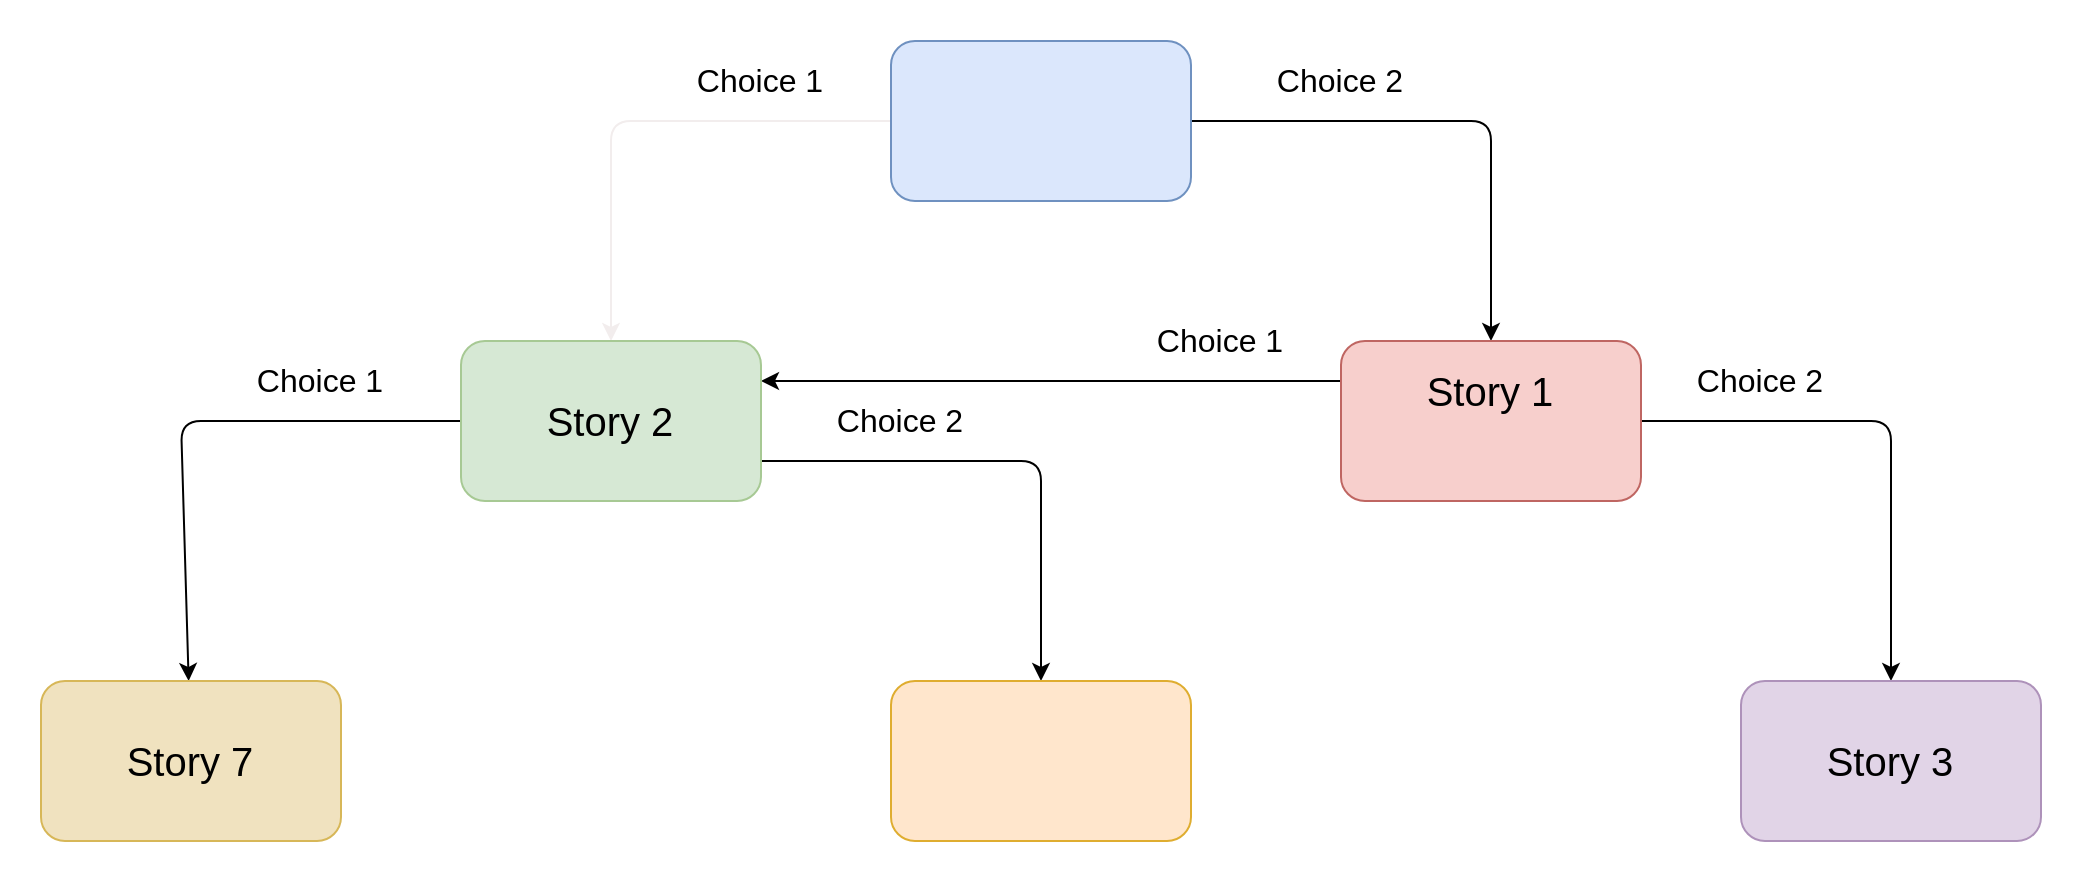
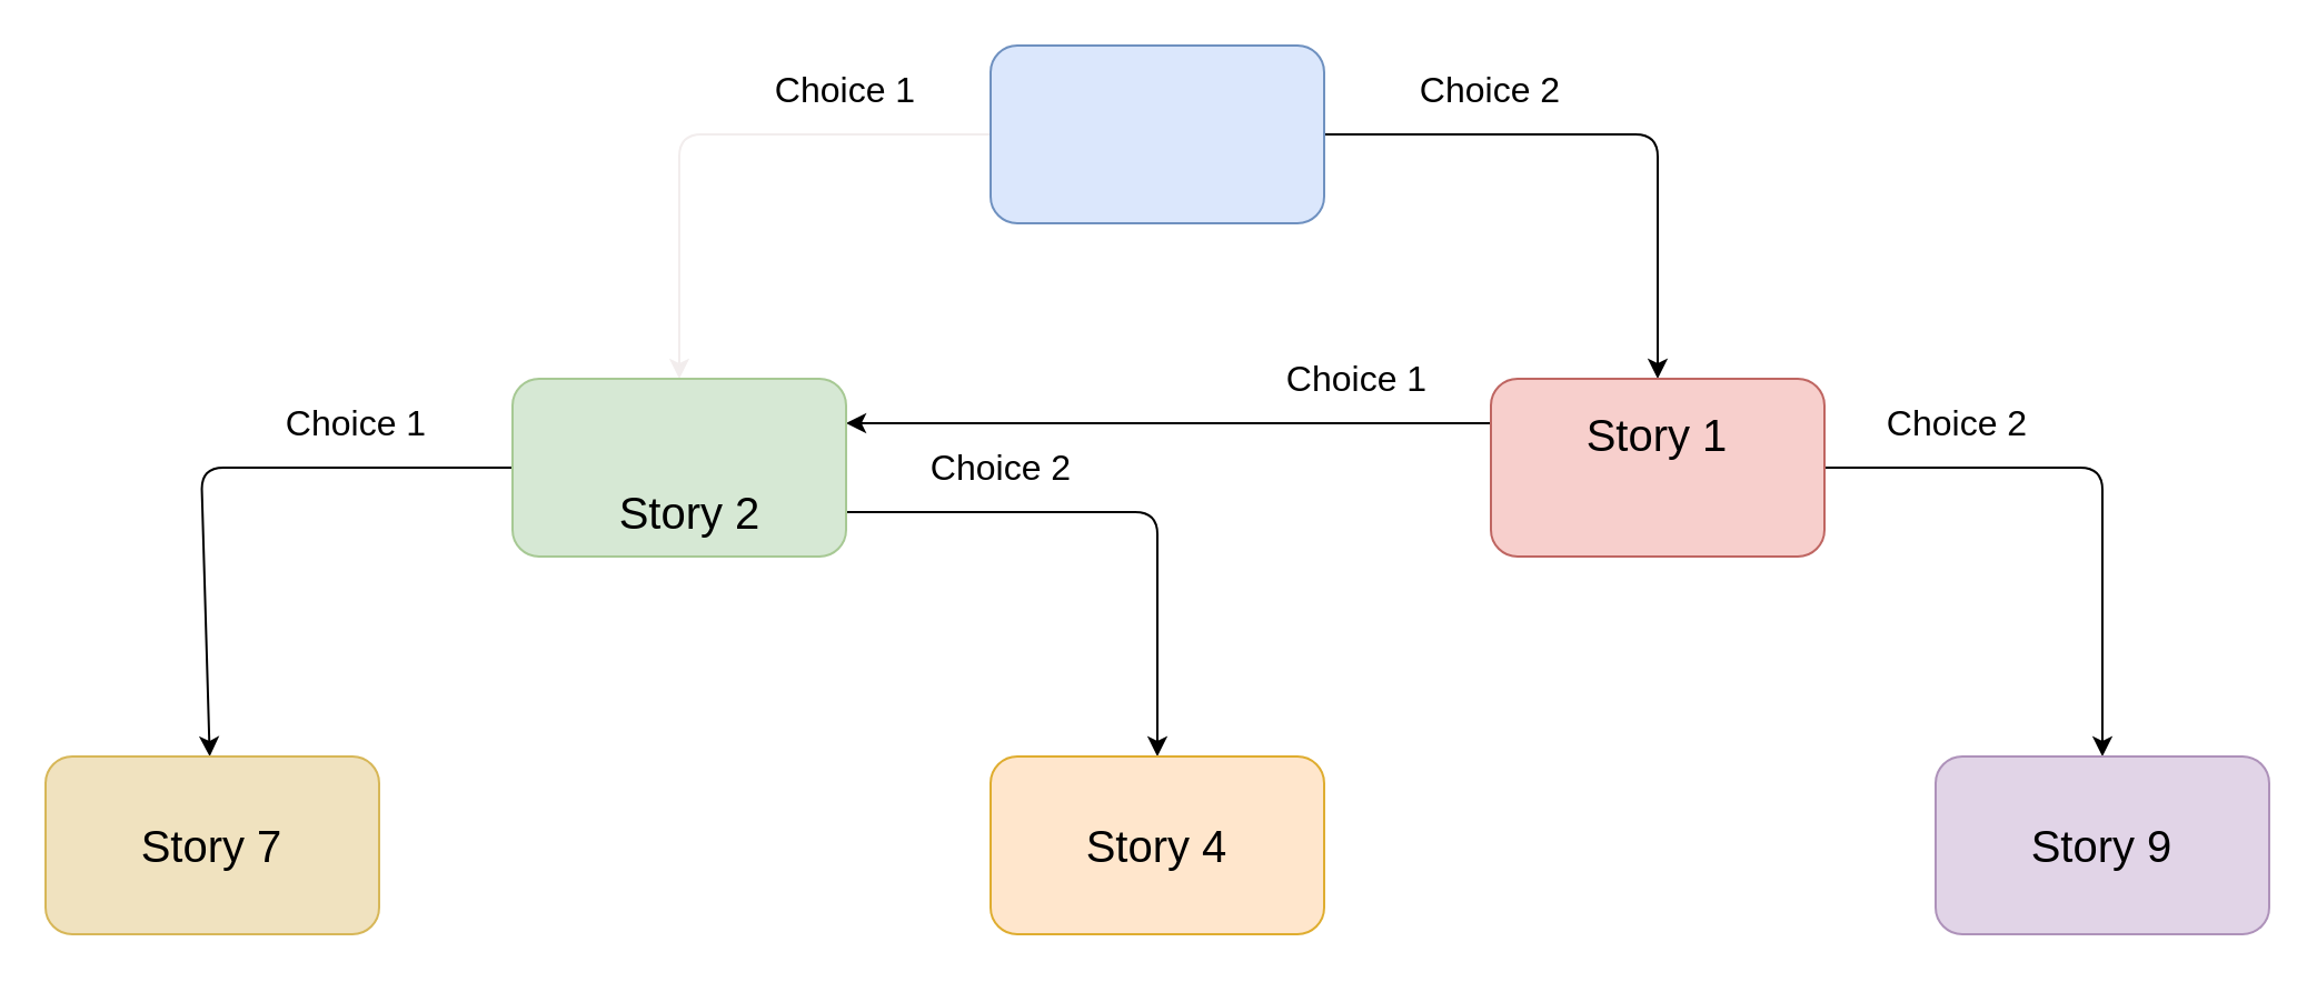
  <mxCell id="0" />
  <mxCell id="1" parent="0" />
  <mxCell id="2" value="" style="edgeStyle=none;html=1;fontSize=20;fontColor=#000000;" edge="1" parent="1" source="4" target="7"><mxGeometry relative="1" as="geometry"><Array as="points"><mxPoint x="745" y="60" /></Array></mxGeometry></mxCell>
  <mxCell id="3" value="" style="edgeStyle=none;html=1;fontSize=20;fontColor=#000000;strokeColor=#f2eded;" edge="1" parent="1" source="4" target="10"><mxGeometry relative="1" as="geometry"><Array as="points"><mxPoint x="305" y="60" /></Array></mxGeometry></mxCell>
  <mxCell id="4" value="" style="rounded=1;whiteSpace=wrap;html=1;fillColor=#DBE7FC;strokeColor=#6F91C0;" vertex="1" parent="1"><mxGeometry x="445" y="20" width="150" height="80" as="geometry" /></mxCell>
  <mxCell id="5" style="edgeStyle=none;html=1;entryX=1;entryY=0.25;entryDx=0;entryDy=0;fontSize=20;fontColor=#000000;exitX=0;exitY=0.25;exitDx=0;exitDy=0;" edge="1" parent="1" source="7" target="10"><mxGeometry relative="1" as="geometry" /></mxCell>
  <mxCell id="6" value="" style="edgeStyle=none;html=1;fontSize=20;fontColor=#000000;" edge="1" parent="1" source="7" target="12"><mxGeometry relative="1" as="geometry"><Array as="points"><mxPoint x="945" y="210" /></Array></mxGeometry></mxCell>
  <mxCell id="7" value="" style="rounded=1;whiteSpace=wrap;html=1;fillColor=#f7cfcc;strokeColor=#bf6662;" vertex="1" parent="1"><mxGeometry x="670" y="170" width="150" height="80" as="geometry" /></mxCell>
  <mxCell id="8" value="" style="edgeStyle=none;html=1;fontSize=20;fontColor=#000000;exitX=1;exitY=0.75;exitDx=0;exitDy=0;" edge="1" parent="1" source="10" target="11"><mxGeometry relative="1" as="geometry"><Array as="points"><mxPoint x="520" y="230" /></Array></mxGeometry></mxCell>
  <mxCell id="9" value="" style="edgeStyle=none;html=1;fontSize=20;fontColor=#000000;" edge="1" parent="1" source="10" target="13"><mxGeometry relative="1" as="geometry"><Array as="points"><mxPoint x="90" y="210" /></Array></mxGeometry></mxCell>
  <mxCell id="10" value="" style="rounded=1;whiteSpace=wrap;html=1;fillColor=#d6e8d4;strokeColor=#a7c994;" vertex="1" parent="1"><mxGeometry x="230" y="170" width="150" height="80" as="geometry" /></mxCell>
  <mxCell id="11" value="" style="rounded=1;whiteSpace=wrap;html=1;fillColor=#ffe6cc;strokeColor=#dfad30;" vertex="1" parent="1"><mxGeometry x="445" y="340" width="150" height="80" as="geometry" /></mxCell>
  <mxCell id="12" value="" style="rounded=1;whiteSpace=wrap;html=1;fillColor=#e1d4e7;strokeColor=#ae92ba;" vertex="1" parent="1"><mxGeometry x="870" y="340" width="150" height="80" as="geometry" /></mxCell>
  <mxCell id="13" value="" style="rounded=1;whiteSpace=wrap;html=1;fillColor=#f0e2bf;strokeColor=#d7b758;" vertex="1" parent="1"><mxGeometry x="20" y="340" width="150" height="80" as="geometry" /></mxCell>
+ <mxCell id="14" value="Story 4" style="text;html=1;strokeColor=none;fillColor=none;align=center;verticalAlign=middle;whiteSpace=wrap;rounded=0;fontColor=#000000;fontSize=20;" vertex="1" parent="1"><mxGeometry x="480" y="365" width="80" height="30" as="geometry" /></mxCell>
  <mxCell id="15" value="Story 1" style="text;html=1;strokeColor=none;fillColor=none;align=center;verticalAlign=middle;whiteSpace=wrap;rounded=0;fontColor=#000000;fontSize=20;" vertex="1" parent="1"><mxGeometry x="705" y="180" width="80" height="30" as="geometry" /></mxCell>
- <mxCell id="16" value="Story 2" style="text;html=1;strokeColor=none;fillColor=none;align=center;verticalAlign=middle;whiteSpace=wrap;rounded=0;fontColor=#000000;fontSize=20;" vertex="1" parent="1"><mxGeometry x="265" y="195" width="80" height="30" as="geometry" /></mxCell>
+ <mxCell id="16" value="Story 2" style="text;html=1;strokeColor=none;fillColor=none;align=center;verticalAlign=middle;whiteSpace=wrap;rounded=0;fontColor=#000000;fontSize=20;" vertex="1" parent="1"><mxGeometry x="270" y="215" width="80" height="30" as="geometry" /></mxCell>
  <mxCell id="17" value="Story 7" style="text;html=1;strokeColor=none;fillColor=none;align=center;verticalAlign=middle;whiteSpace=wrap;rounded=0;fontColor=#000000;fontSize=20;" vertex="1" parent="1"><mxGeometry x="55" y="365" width="80" height="30" as="geometry" /></mxCell>
- <mxCell id="18" value="Story 3" style="text;html=1;strokeColor=none;fillColor=none;align=center;verticalAlign=middle;whiteSpace=wrap;rounded=0;fontColor=#000000;fontSize=20;" vertex="1" parent="1"><mxGeometry x="905" y="365" width="80" height="30" as="geometry" /></mxCell>
+ <mxCell id="18" value="Story 9" style="text;html=1;strokeColor=none;fillColor=none;align=center;verticalAlign=middle;whiteSpace=wrap;rounded=0;fontColor=#000000;fontSize=20;" vertex="1" parent="1"><mxGeometry x="905" y="365" width="80" height="30" as="geometry" /></mxCell>
  <mxCell id="19" value="Choice 1" style="text;html=1;strokeColor=none;fillColor=none;align=center;verticalAlign=middle;whiteSpace=wrap;rounded=0;fontSize=16;fontColor=#000000;" vertex="1" parent="1"><mxGeometry x="320" y="25" width="120" height="30" as="geometry" /></mxCell>
  <mxCell id="20" value="Choice 1" style="text;html=1;strokeColor=none;fillColor=none;align=center;verticalAlign=middle;whiteSpace=wrap;rounded=0;fontSize=16;fontColor=#000000;" vertex="1" parent="1"><mxGeometry x="550" y="155" width="120" height="30" as="geometry" /></mxCell>
  <mxCell id="21" value="Choice 1" style="text;html=1;strokeColor=none;fillColor=none;align=center;verticalAlign=middle;whiteSpace=wrap;rounded=0;fontSize=16;fontColor=#000000;" vertex="1" parent="1"><mxGeometry x="100" y="175" width="120" height="30" as="geometry" /></mxCell>
  <mxCell id="22" value="Choice 2" style="text;html=1;strokeColor=none;fillColor=none;align=center;verticalAlign=middle;whiteSpace=wrap;rounded=0;fontSize=16;fontColor=#000000;" vertex="1" parent="1"><mxGeometry x="390" y="195" width="120" height="30" as="geometry" /></mxCell>
  <mxCell id="23" value="Choice 2" style="text;html=1;strokeColor=none;fillColor=none;align=center;verticalAlign=middle;whiteSpace=wrap;rounded=0;fontSize=16;fontColor=#000000;" vertex="1" parent="1"><mxGeometry x="610" y="25" width="120" height="30" as="geometry" /></mxCell>
  <mxCell id="24" value="Choice 2" style="text;html=1;strokeColor=none;fillColor=none;align=center;verticalAlign=middle;whiteSpace=wrap;rounded=0;fontSize=16;fontColor=#000000;" vertex="1" parent="1"><mxGeometry x="820" y="175" width="120" height="30" as="geometry" /></mxCell>
